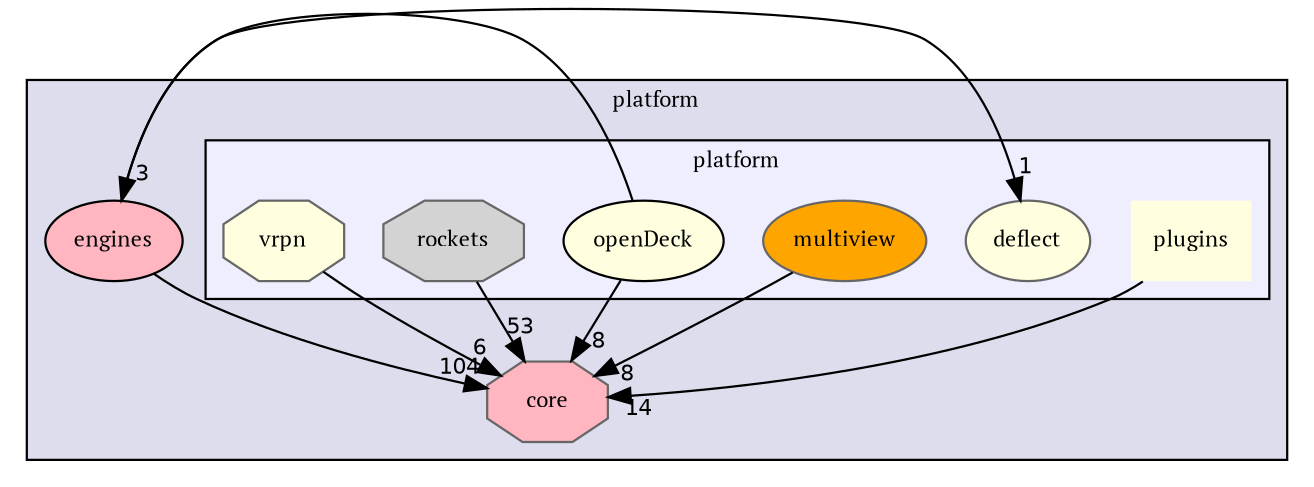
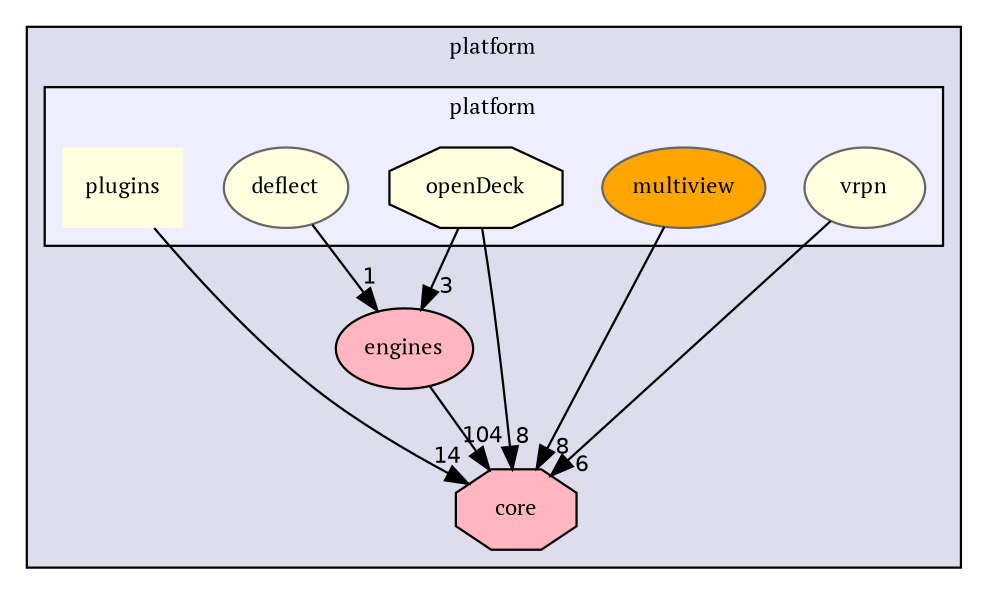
  digraph {
    compound=true
    fontname="PT Serif"
    node [color=gray40 fillcolor=lightyellow fontname="PT Serif" fontsize=10 shape=ellipse style=filled]
    edge [fontname="PT Serif" headlabel=8 labeldistance=1.5 labelfontname=Helvetica labelfontsize=10]
    n1 [label=plugins shape=plaintext]
    n2 [label=deflect]
    n3 [fillcolor=orange label=multiview]
-   n4 [color=black label=openDeck]
-   n5 [fillcolor=lightgrey label=rockets shape=octagon]
-   n6 [label=vrpn shape=octagon]
-   n7 [fillcolor=lightpink label=core shape=octagon]
+   n4 [color=black label=openDeck shape=octagon]
+   n6 [label=vrpn]
+   n7 [color=black fillcolor=lightpink label=core shape=octagon]
    n8 [color=black fillcolor=lightpink label=engines]
    subgraph cluster_1 {
      bgcolor="#ddddee"
      fontsize=10
      label=platform
      pencolor=black
      n7
      n8
      subgraph cluster_2 {
        bgcolor="#eeeeff"
        fontsize=10
        label=platform
        pencolor=black
        n1
        n2
        n3
        n4
-       n5
        n6
      }
    }
    n1 -> n7 [headlabel=14]
-   n8 -> n2 [headlabel=1]
+   n2 -> n8 [headlabel=1]
    n3 -> n7
    n4 -> n7
    n4 -> n8 [headlabel=3]
-   n5 -> n7 [headlabel=53]
    n6 -> n7 [headlabel=6]
    n8 -> n7 [headlabel=104]
  }
